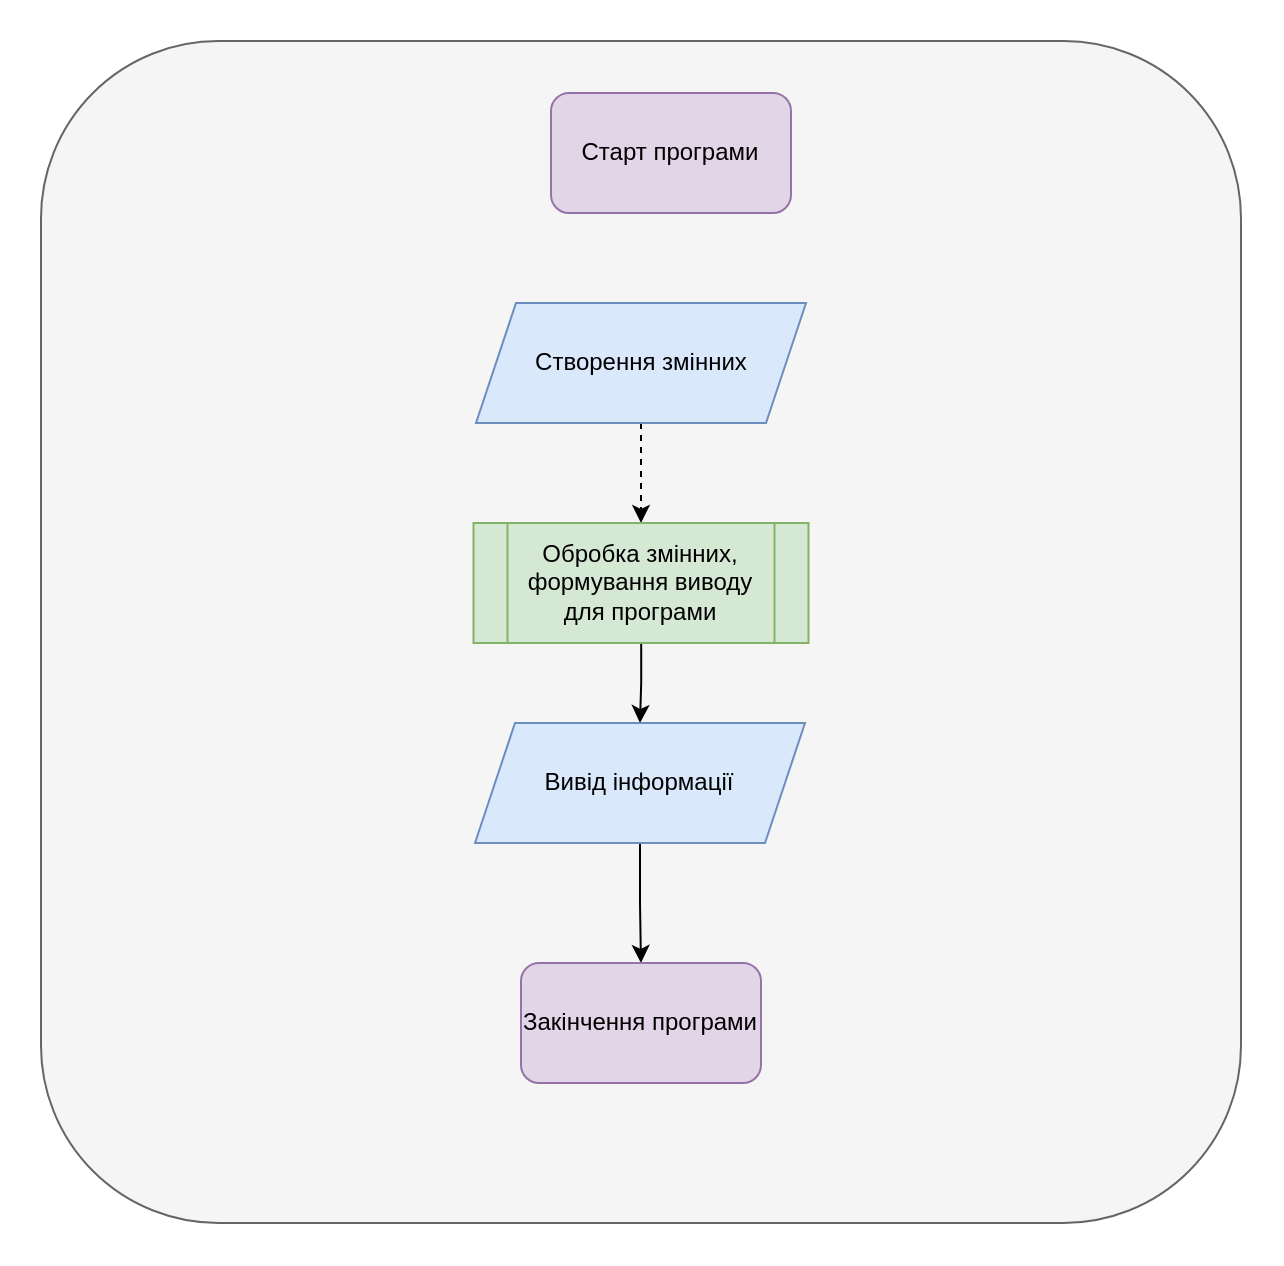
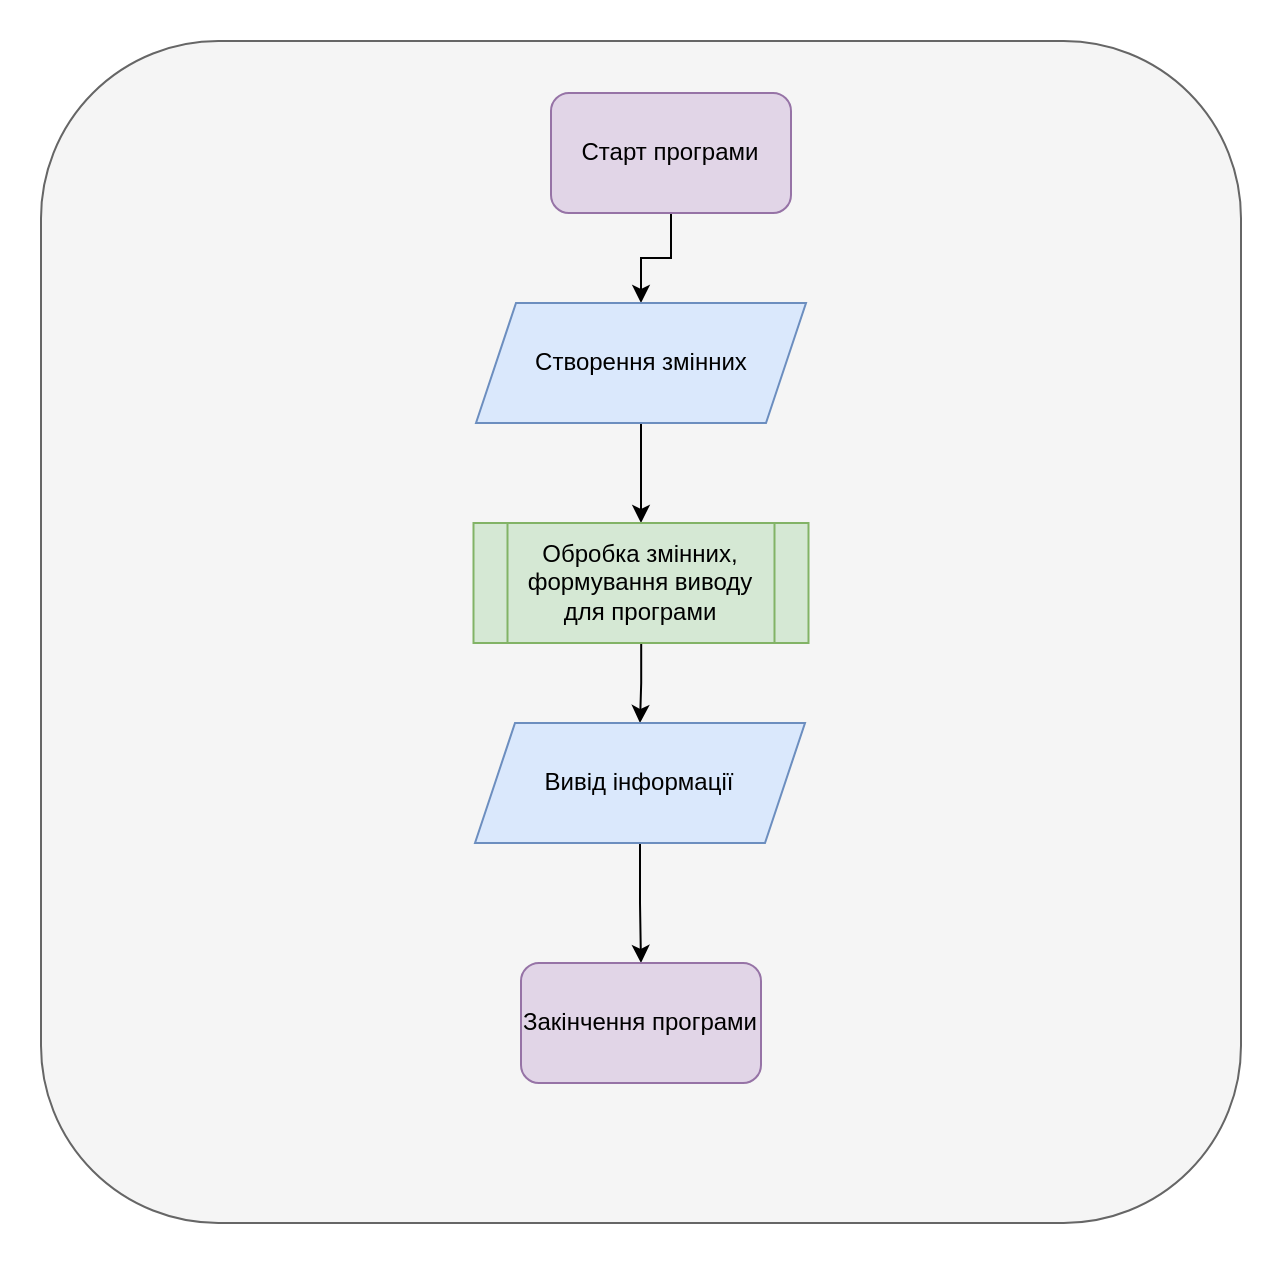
  <mxCell id="0" />
  <mxCell id="1" parent="0" />
  <mxCell id="2" value="" style="rounded=1;whiteSpace=wrap;html=1;fillColor=#f5f5f5;fontColor=#333333;strokeColor=#666666;" parent="1" vertex="1"><mxGeometry x="20" y="20" width="600" height="591" as="geometry" /></mxCell>
+ <mxCell id="3" style="edgeStyle=orthogonalEdgeStyle;rounded=0;orthogonalLoop=1;jettySize=auto;html=1;" edge="1" parent="1" source="4" target="9"><mxGeometry relative="1" as="geometry" /></mxCell>
  <mxCell id="4" value="Старт програми" style="rounded=1;whiteSpace=wrap;html=1;fillColor=#e1d5e7;strokeColor=#9673a6;" parent="1" vertex="1"><mxGeometry x="275" y="46" width="120" height="60" as="geometry" /></mxCell>
  <mxCell id="5" style="edgeStyle=orthogonalEdgeStyle;rounded=0;orthogonalLoop=1;jettySize=auto;html=1;entryX=0.5;entryY=0;entryDx=0;entryDy=0;" parent="1" edge="1"><mxGeometry relative="1" as="geometry"><mxPoint x="135" y="350" as="targetPoint" /></mxGeometry></mxCell>
  <mxCell id="6" style="edgeStyle=orthogonalEdgeStyle;rounded=0;orthogonalLoop=1;jettySize=auto;html=1;exitX=0.5;exitY=1;exitDx=0;exitDy=0;entryX=0.5;entryY=0;entryDx=0;entryDy=0;" parent="1" edge="1"><mxGeometry relative="1" as="geometry"><mxPoint x="310" y="350" as="targetPoint" /></mxGeometry></mxCell>
  <mxCell id="7" style="edgeStyle=orthogonalEdgeStyle;rounded=0;orthogonalLoop=1;jettySize=auto;html=1;" parent="1" edge="1"><mxGeometry relative="1" as="geometry"><mxPoint x="482.5" y="350" as="targetPoint" /></mxGeometry></mxCell>
- <mxCell id="8" style="edgeStyle=orthogonalEdgeStyle;rounded=0;orthogonalLoop=1;jettySize=auto;html=1;entryX=0.5;entryY=0;entryDx=0;entryDy=0;dashed=1;" edge="1" parent="1" source="9" target="11"><mxGeometry relative="1" as="geometry" /></mxCell>
+ <mxCell id="8" style="edgeStyle=orthogonalEdgeStyle;rounded=0;orthogonalLoop=1;jettySize=auto;html=1;entryX=0.5;entryY=0;entryDx=0;entryDy=0;" edge="1" parent="1" source="9" target="11"><mxGeometry relative="1" as="geometry" /></mxCell>
  <mxCell id="9" value="Створення змінних" style="shape=parallelogram;perimeter=parallelogramPerimeter;whiteSpace=wrap;html=1;fixedSize=1;fillColor=#dae8fc;strokeColor=#6c8ebf;" vertex="1" parent="1"><mxGeometry x="237.5" y="151" width="165" height="60" as="geometry" /></mxCell>
  <mxCell id="10" style="edgeStyle=orthogonalEdgeStyle;rounded=0;orthogonalLoop=1;jettySize=auto;html=1;entryX=0.5;entryY=0;entryDx=0;entryDy=0;" edge="1" parent="1" source="11" target="13"><mxGeometry relative="1" as="geometry" /></mxCell>
  <mxCell id="11" value="Обробка змінних, формування виводу для програми" style="shape=process;whiteSpace=wrap;html=1;backgroundOutline=1;fillColor=#d5e8d4;strokeColor=#82b366;" vertex="1" parent="1"><mxGeometry x="236.25" y="261" width="167.5" height="60" as="geometry" /></mxCell>
  <mxCell id="12" style="edgeStyle=orthogonalEdgeStyle;rounded=0;orthogonalLoop=1;jettySize=auto;html=1;" edge="1" parent="1" source="13" target="14"><mxGeometry relative="1" as="geometry" /></mxCell>
  <mxCell id="13" value="Вивід інформації" style="shape=parallelogram;perimeter=parallelogramPerimeter;whiteSpace=wrap;html=1;fixedSize=1;fillColor=#dae8fc;strokeColor=#6c8ebf;" vertex="1" parent="1"><mxGeometry x="237" y="361" width="165" height="60" as="geometry" /></mxCell>
  <mxCell id="14" value="Закінчення програми" style="rounded=1;whiteSpace=wrap;html=1;fillColor=#e1d5e7;strokeColor=#9673a6;" vertex="1" parent="1"><mxGeometry x="260" y="481" width="120" height="60" as="geometry" /></mxCell>
